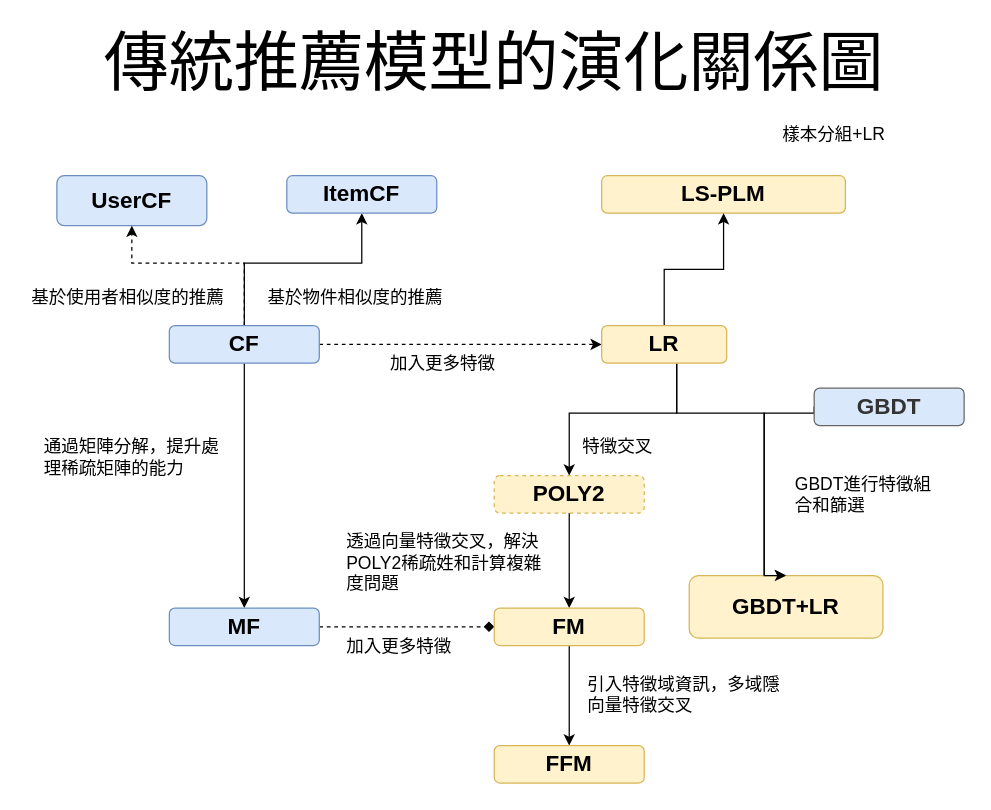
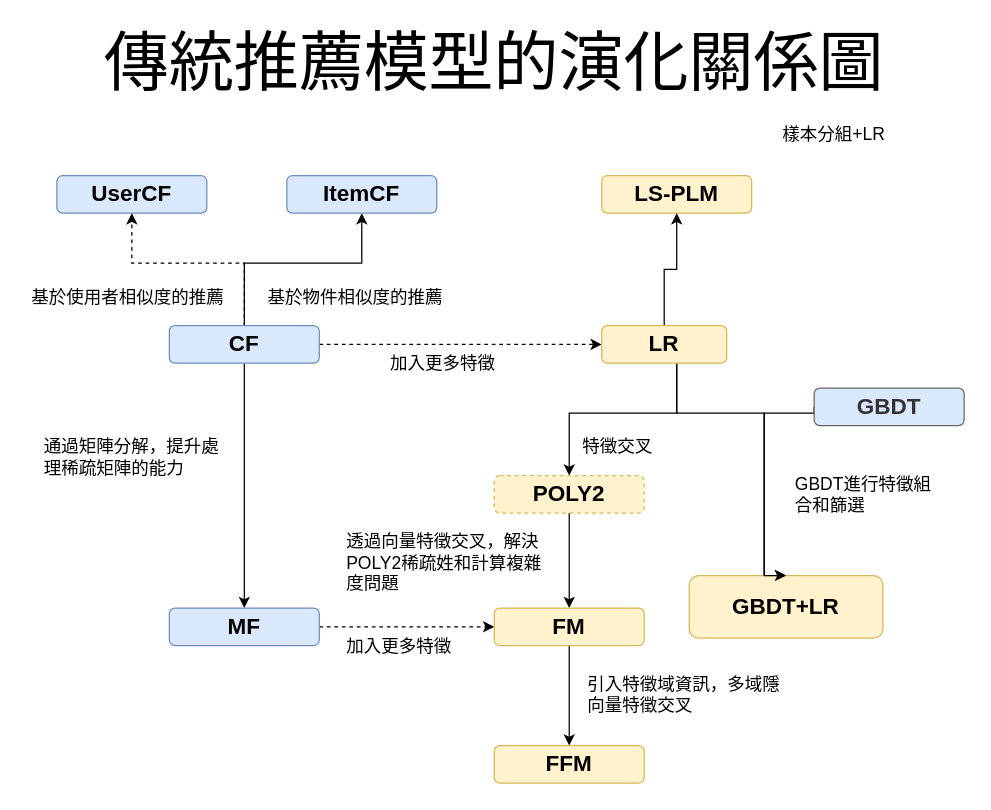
  <mxCell id="0" />
  <mxCell id="1" parent="0" />
- <mxCell id="2" value="&lt;font style=&quot;font-size: 18px&quot;&gt;&lt;b&gt;UserCF&lt;/b&gt;&lt;/font&gt;" style="rounded=1;whiteSpace=wrap;html=1;fillColor=#dae8fc;strokeColor=#6c8ebf;" vertex="1" parent="1"><mxGeometry x="45" y="140" width="120" height="40" as="geometry" /></mxCell>
+ <mxCell id="2" value="&lt;font style=&quot;font-size: 18px&quot;&gt;&lt;b&gt;UserCF&lt;/b&gt;&lt;/font&gt;" style="rounded=1;whiteSpace=wrap;html=1;fillColor=#dae8fc;strokeColor=#6c8ebf;" vertex="1" parent="1"><mxGeometry x="45" y="140" width="120" height="30" as="geometry" /></mxCell>
  <mxCell id="3" value="" style="edgeStyle=orthogonalEdgeStyle;rounded=0;orthogonalLoop=1;jettySize=auto;html=1;fontSize=52;entryX=0.5;entryY=1;entryDx=0;entryDy=0;exitX=0.5;exitY=0;exitDx=0;exitDy=0;" edge="1" parent="1" source="8" target="4"><mxGeometry relative="1" as="geometry"><Array as="points"><mxPoint x="251" y="210" /><mxPoint x="345" y="210" /></Array></mxGeometry></mxCell>
  <mxCell id="4" value="&lt;font style=&quot;font-size: 18px&quot;&gt;&lt;b&gt;ItemCF&lt;/b&gt;&lt;/font&gt;" style="rounded=1;whiteSpace=wrap;html=1;fillColor=#dae8fc;strokeColor=#6c8ebf;" vertex="1" parent="1"><mxGeometry x="229" y="140" width="120" height="30" as="geometry" /></mxCell>
  <mxCell id="5" value="" style="edgeStyle=orthogonalEdgeStyle;rounded=0;orthogonalLoop=1;jettySize=auto;html=1;fontSize=52;entryX=0.5;entryY=1;entryDx=0;entryDy=0;dashed=1;" edge="1" parent="1" source="8" target="2"><mxGeometry relative="1" as="geometry"><Array as="points"><mxPoint x="195" y="210" /><mxPoint x="105" y="210" /></Array></mxGeometry></mxCell>
  <mxCell id="6" value="" style="edgeStyle=orthogonalEdgeStyle;rounded=0;orthogonalLoop=1;jettySize=auto;html=1;fontSize=52;" edge="1" parent="1" source="8" target="10"><mxGeometry relative="1" as="geometry" /></mxCell>
  <mxCell id="7" value="" style="edgeStyle=orthogonalEdgeStyle;rounded=0;orthogonalLoop=1;jettySize=auto;html=1;fontSize=18;entryX=0;entryY=0.5;entryDx=0;entryDy=0;dashed=1;" edge="1" parent="1" source="8" target="19"><mxGeometry relative="1" as="geometry" /></mxCell>
  <mxCell id="8" value="&lt;font style=&quot;font-size: 18px&quot;&gt;&lt;b&gt;CF&lt;/b&gt;&lt;/font&gt;" style="rounded=1;whiteSpace=wrap;html=1;fillColor=#dae8fc;strokeColor=#6c8ebf;" vertex="1" parent="1"><mxGeometry x="135" y="260" width="120" height="30" as="geometry" /></mxCell>
- <mxCell id="9" value="" style="edgeStyle=orthogonalEdgeStyle;rounded=0;orthogonalLoop=1;jettySize=auto;html=1;fontSize=18;dashed=1;endArrow=diamond;" edge="1" parent="1" source="10" target="26"><mxGeometry relative="1" as="geometry" /></mxCell>
+ <mxCell id="9" value="" style="edgeStyle=orthogonalEdgeStyle;rounded=0;orthogonalLoop=1;jettySize=auto;html=1;fontSize=18;dashed=1;" edge="1" parent="1" source="10" target="26"><mxGeometry relative="1" as="geometry" /></mxCell>
  <mxCell id="10" value="&lt;font style=&quot;font-size: 18px&quot;&gt;&lt;b&gt;MF&lt;/b&gt;&lt;/font&gt;" style="rounded=1;whiteSpace=wrap;html=1;fillColor=#dae8fc;strokeColor=#6c8ebf;" vertex="1" parent="1"><mxGeometry x="135" y="486" width="120" height="30" as="geometry" /></mxCell>
  <mxCell id="11" value="&lt;font style=&quot;font-size: 52px&quot;&gt;傳統推薦模型的演化關係圖&lt;/font&gt;" style="text;html=1;strokeColor=none;fillColor=none;align=center;verticalAlign=middle;whiteSpace=wrap;rounded=0;fontSize=18;" vertex="1" parent="1"><mxGeometry x="45" y="20" width="700" height="60" as="geometry" /></mxCell>
  <mxCell id="12" value="&lt;h1&gt;&lt;/h1&gt;&lt;span style=&quot;text-align: center&quot;&gt;通過矩陣分解，提升處理稀疏矩陣的能力&lt;br&gt;&lt;/span&gt;" style="text;html=1;strokeColor=none;fillColor=none;spacing=5;spacingTop=-20;whiteSpace=wrap;overflow=hidden;rounded=0;fontSize=14;" vertex="1" parent="1"><mxGeometry x="30" y="340" width="160" height="50" as="geometry" /></mxCell>
  <mxCell id="13" value="&lt;h1&gt;&lt;/h1&gt;&lt;span style=&quot;text-align: center&quot;&gt;基於使用者相似度的推薦&lt;br&gt;&lt;/span&gt;" style="text;html=1;strokeColor=none;fillColor=none;spacing=5;spacingTop=-20;whiteSpace=wrap;overflow=hidden;rounded=0;fontSize=14;" vertex="1" parent="1"><mxGeometry x="20" y="220" width="170" height="50" as="geometry" /></mxCell>
  <mxCell id="14" value="&lt;h1&gt;&lt;/h1&gt;&lt;span style=&quot;text-align: center&quot;&gt;基於物件相似度的推薦&lt;br&gt;&lt;/span&gt;" style="text;html=1;strokeColor=none;fillColor=none;spacing=5;spacingTop=-20;whiteSpace=wrap;overflow=hidden;rounded=0;fontSize=14;" vertex="1" parent="1"><mxGeometry x="209" y="220" width="160" height="30" as="geometry" /></mxCell>
- <mxCell id="15" value="&lt;font style=&quot;font-size: 18px&quot;&gt;&lt;b&gt;LS-PLM&lt;/b&gt;&lt;/font&gt;" style="rounded=1;whiteSpace=wrap;html=1;fontSize=14;fillColor=#fff2cc;strokeColor=#d6b656;" vertex="1" parent="1"><mxGeometry x="481" y="140" width="195" height="30" as="geometry" /></mxCell>
+ <mxCell id="15" value="&lt;font style=&quot;font-size: 18px&quot;&gt;&lt;b&gt;LS-PLM&lt;/b&gt;&lt;/font&gt;" style="rounded=1;whiteSpace=wrap;html=1;fontSize=14;fillColor=#fff2cc;strokeColor=#d6b656;" vertex="1" parent="1"><mxGeometry x="481" y="140" width="120" height="30" as="geometry" /></mxCell>
  <mxCell id="16" value="" style="edgeStyle=orthogonalEdgeStyle;rounded=0;orthogonalLoop=1;jettySize=auto;html=1;fontSize=18;" edge="1" parent="1" source="19" target="15"><mxGeometry relative="1" as="geometry" /></mxCell>
  <mxCell id="17" value="" style="edgeStyle=orthogonalEdgeStyle;rounded=0;orthogonalLoop=1;jettySize=auto;html=1;fontSize=18;" edge="1" parent="1" source="19" target="21"><mxGeometry relative="1" as="geometry"><Array as="points"><mxPoint x="541" y="330" /><mxPoint x="455" y="330" /></Array></mxGeometry></mxCell>
  <mxCell id="18" value="" style="edgeStyle=orthogonalEdgeStyle;rounded=0;orthogonalLoop=1;jettySize=auto;html=1;fontSize=18;entryX=0.5;entryY=0;entryDx=0;entryDy=0;" edge="1" parent="1" source="19" target="22"><mxGeometry relative="1" as="geometry"><Array as="points"><mxPoint x="541" y="330" /><mxPoint x="611" y="330" /></Array></mxGeometry></mxCell>
  <mxCell id="19" value="&lt;font style=&quot;font-size: 18px&quot;&gt;&lt;b&gt;LR&lt;/b&gt;&lt;/font&gt;" style="rounded=1;whiteSpace=wrap;html=1;fontSize=14;fillColor=#fff2cc;strokeColor=#d6b656;" vertex="1" parent="1"><mxGeometry x="481" y="260" width="100" height="30" as="geometry" /></mxCell>
  <mxCell id="20" value="" style="edgeStyle=orthogonalEdgeStyle;rounded=0;orthogonalLoop=1;jettySize=auto;html=1;fontSize=18;" edge="1" parent="1" source="21" target="26"><mxGeometry relative="1" as="geometry" /></mxCell>
  <mxCell id="21" value="&lt;font style=&quot;font-size: 18px&quot;&gt;&lt;b&gt;POLY2&lt;/b&gt;&lt;/font&gt;" style="rounded=1;whiteSpace=wrap;html=1;fontSize=14;fillColor=#fff2cc;strokeColor=#d6b656;dashed=1;" vertex="1" parent="1"><mxGeometry x="395" y="380" width="120" height="30" as="geometry" /></mxCell>
  <mxCell id="22" value="&lt;font style=&quot;font-size: 18px&quot;&gt;&lt;b&gt;GBDT+LR&lt;/b&gt;&lt;/font&gt;" style="rounded=1;whiteSpace=wrap;html=1;fontSize=14;fillColor=#fff2cc;strokeColor=#d6b656;" vertex="1" parent="1"><mxGeometry x="551" y="460" width="155" height="50" as="geometry" /></mxCell>
  <mxCell id="23" value="" style="edgeStyle=orthogonalEdgeStyle;rounded=0;orthogonalLoop=1;jettySize=auto;html=1;fontSize=18;entryX=0.5;entryY=0;entryDx=0;entryDy=0;exitX=0;exitY=0.5;exitDx=0;exitDy=0;" edge="1" parent="1" source="24" target="22"><mxGeometry relative="1" as="geometry"><Array as="points"><mxPoint x="651" y="330" /><mxPoint x="611" y="330" /></Array></mxGeometry></mxCell>
  <mxCell id="24" value="&lt;b&gt;GBDT&lt;/b&gt;" style="rounded=1;whiteSpace=wrap;html=1;fontSize=18;fillColor=#dae8fc;fontColor=#333333;strokeColor=#666666;" vertex="1" parent="1"><mxGeometry x="651" y="310" width="120" height="30" as="geometry" /></mxCell>
  <mxCell id="25" value="" style="edgeStyle=orthogonalEdgeStyle;rounded=0;orthogonalLoop=1;jettySize=auto;html=1;fontSize=18;" edge="1" parent="1" source="26" target="27"><mxGeometry relative="1" as="geometry" /></mxCell>
  <mxCell id="26" value="&lt;font style=&quot;font-size: 18px&quot;&gt;&lt;b&gt;FM&lt;/b&gt;&lt;/font&gt;" style="rounded=1;whiteSpace=wrap;html=1;fontSize=14;fillColor=#fff2cc;strokeColor=#d6b656;" vertex="1" parent="1"><mxGeometry x="395" y="486" width="120" height="30" as="geometry" /></mxCell>
  <mxCell id="27" value="&lt;font style=&quot;font-size: 18px&quot;&gt;&lt;b&gt;FFM&lt;/b&gt;&lt;/font&gt;" style="rounded=1;whiteSpace=wrap;html=1;fontSize=14;fillColor=#fff2cc;strokeColor=#d6b656;" vertex="1" parent="1"><mxGeometry x="395" y="596" width="120" height="30" as="geometry" /></mxCell>
  <mxCell id="28" value="&lt;h1&gt;&lt;/h1&gt;&lt;span style=&quot;text-align: center&quot;&gt;樣本分組+LR&lt;br&gt;&lt;/span&gt;" style="text;html=1;strokeColor=none;fillColor=none;spacing=5;spacingTop=-20;whiteSpace=wrap;overflow=hidden;rounded=0;fontSize=14;" vertex="1" parent="1"><mxGeometry x="621" y="90" width="100" height="30" as="geometry" /></mxCell>
  <mxCell id="29" value="&lt;h1&gt;&lt;/h1&gt;&lt;span style=&quot;text-align: center&quot;&gt;加入更多特徵&lt;br&gt;&lt;/span&gt;" style="text;html=1;strokeColor=none;fillColor=none;spacing=5;spacingTop=-20;whiteSpace=wrap;overflow=hidden;rounded=0;fontSize=14;" vertex="1" parent="1"><mxGeometry x="307" y="273" width="96" height="30" as="geometry" /></mxCell>
  <mxCell id="30" value="&lt;h1&gt;&lt;/h1&gt;&lt;span style=&quot;text-align: center&quot;&gt;加入更多特徵&lt;br&gt;&lt;/span&gt;" style="text;html=1;strokeColor=none;fillColor=none;spacing=5;spacingTop=-20;whiteSpace=wrap;overflow=hidden;rounded=0;fontSize=14;" vertex="1" parent="1"><mxGeometry x="272" y="500" width="96" height="30" as="geometry" /></mxCell>
  <mxCell id="31" value="&lt;h1&gt;&lt;/h1&gt;&lt;span style=&quot;text-align: center&quot;&gt;特徵交叉&lt;br&gt;&lt;/span&gt;" style="text;html=1;strokeColor=none;fillColor=none;spacing=5;spacingTop=-20;whiteSpace=wrap;overflow=hidden;rounded=0;fontSize=14;" vertex="1" parent="1"><mxGeometry x="461" y="340" width="70" height="30" as="geometry" /></mxCell>
  <mxCell id="32" value="&lt;h1&gt;&lt;/h1&gt;&lt;span style=&quot;text-align: center&quot;&gt;GBDT進行特徵組合和篩選&lt;br&gt;&lt;/span&gt;" style="text;html=1;strokeColor=none;fillColor=none;spacing=5;spacingTop=-20;whiteSpace=wrap;overflow=hidden;rounded=0;fontSize=14;" vertex="1" parent="1"><mxGeometry x="631" y="370" width="120" height="50" as="geometry" /></mxCell>
  <mxCell id="33" value="&lt;h1&gt;&lt;/h1&gt;&lt;span style=&quot;text-align: center&quot;&gt;透過向量特徵交叉，解決POLY2稀疏姓和計算複雜度問題&lt;br&gt;&lt;/span&gt;" style="text;html=1;strokeColor=none;fillColor=none;spacing=5;spacingTop=-20;whiteSpace=wrap;overflow=hidden;rounded=0;fontSize=14;" vertex="1" parent="1"><mxGeometry x="272" y="416" width="166" height="70" as="geometry" /></mxCell>
  <mxCell id="34" value="&lt;h1&gt;&lt;/h1&gt;&lt;span style=&quot;text-align: center&quot;&gt;引入特徵域資訊，多域隱向量特徵交叉&lt;br&gt;&lt;/span&gt;" style="text;html=1;strokeColor=none;fillColor=none;spacing=5;spacingTop=-20;whiteSpace=wrap;overflow=hidden;rounded=0;fontSize=14;" vertex="1" parent="1"><mxGeometry x="465" y="530" width="166" height="50" as="geometry" /></mxCell>
